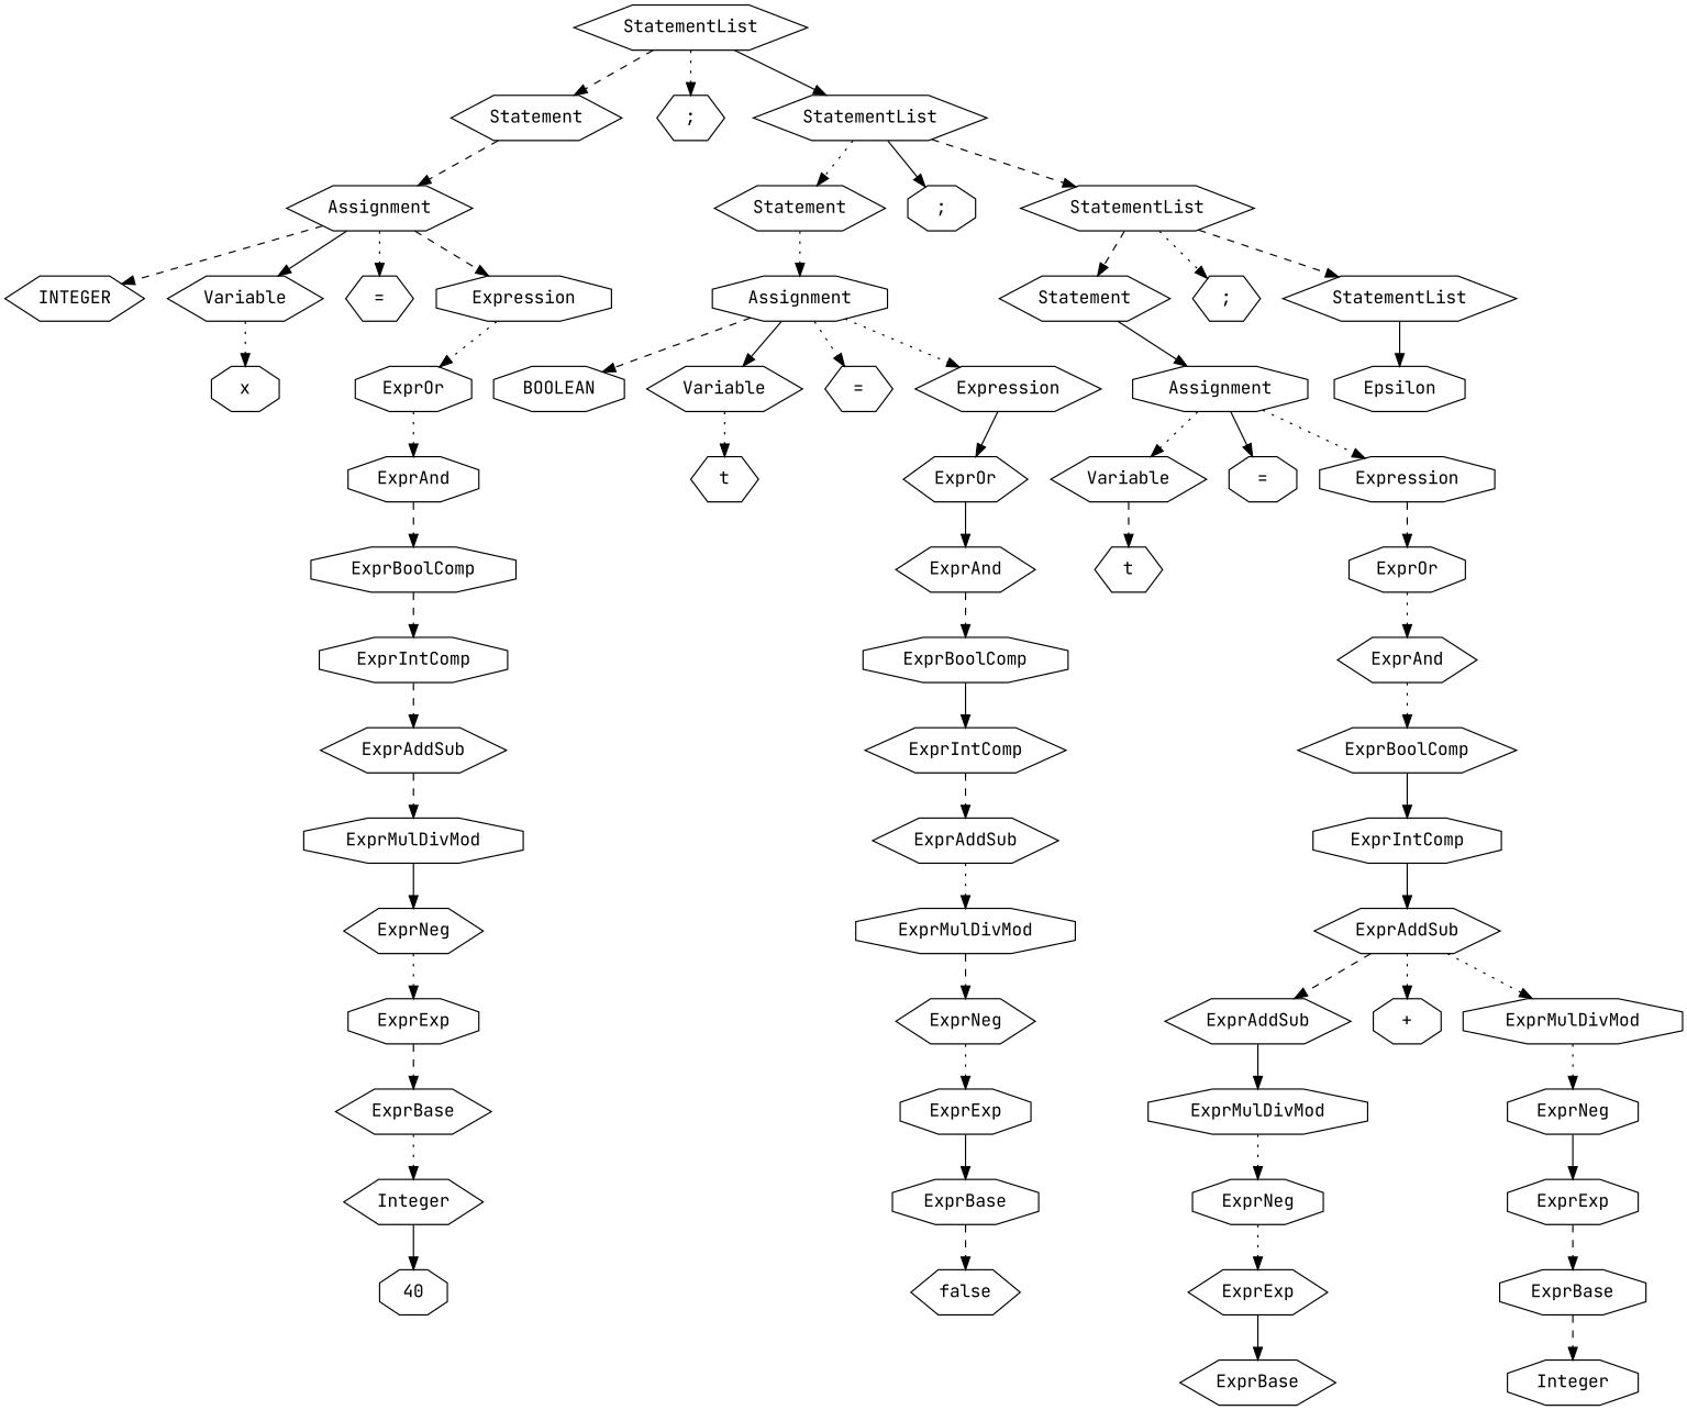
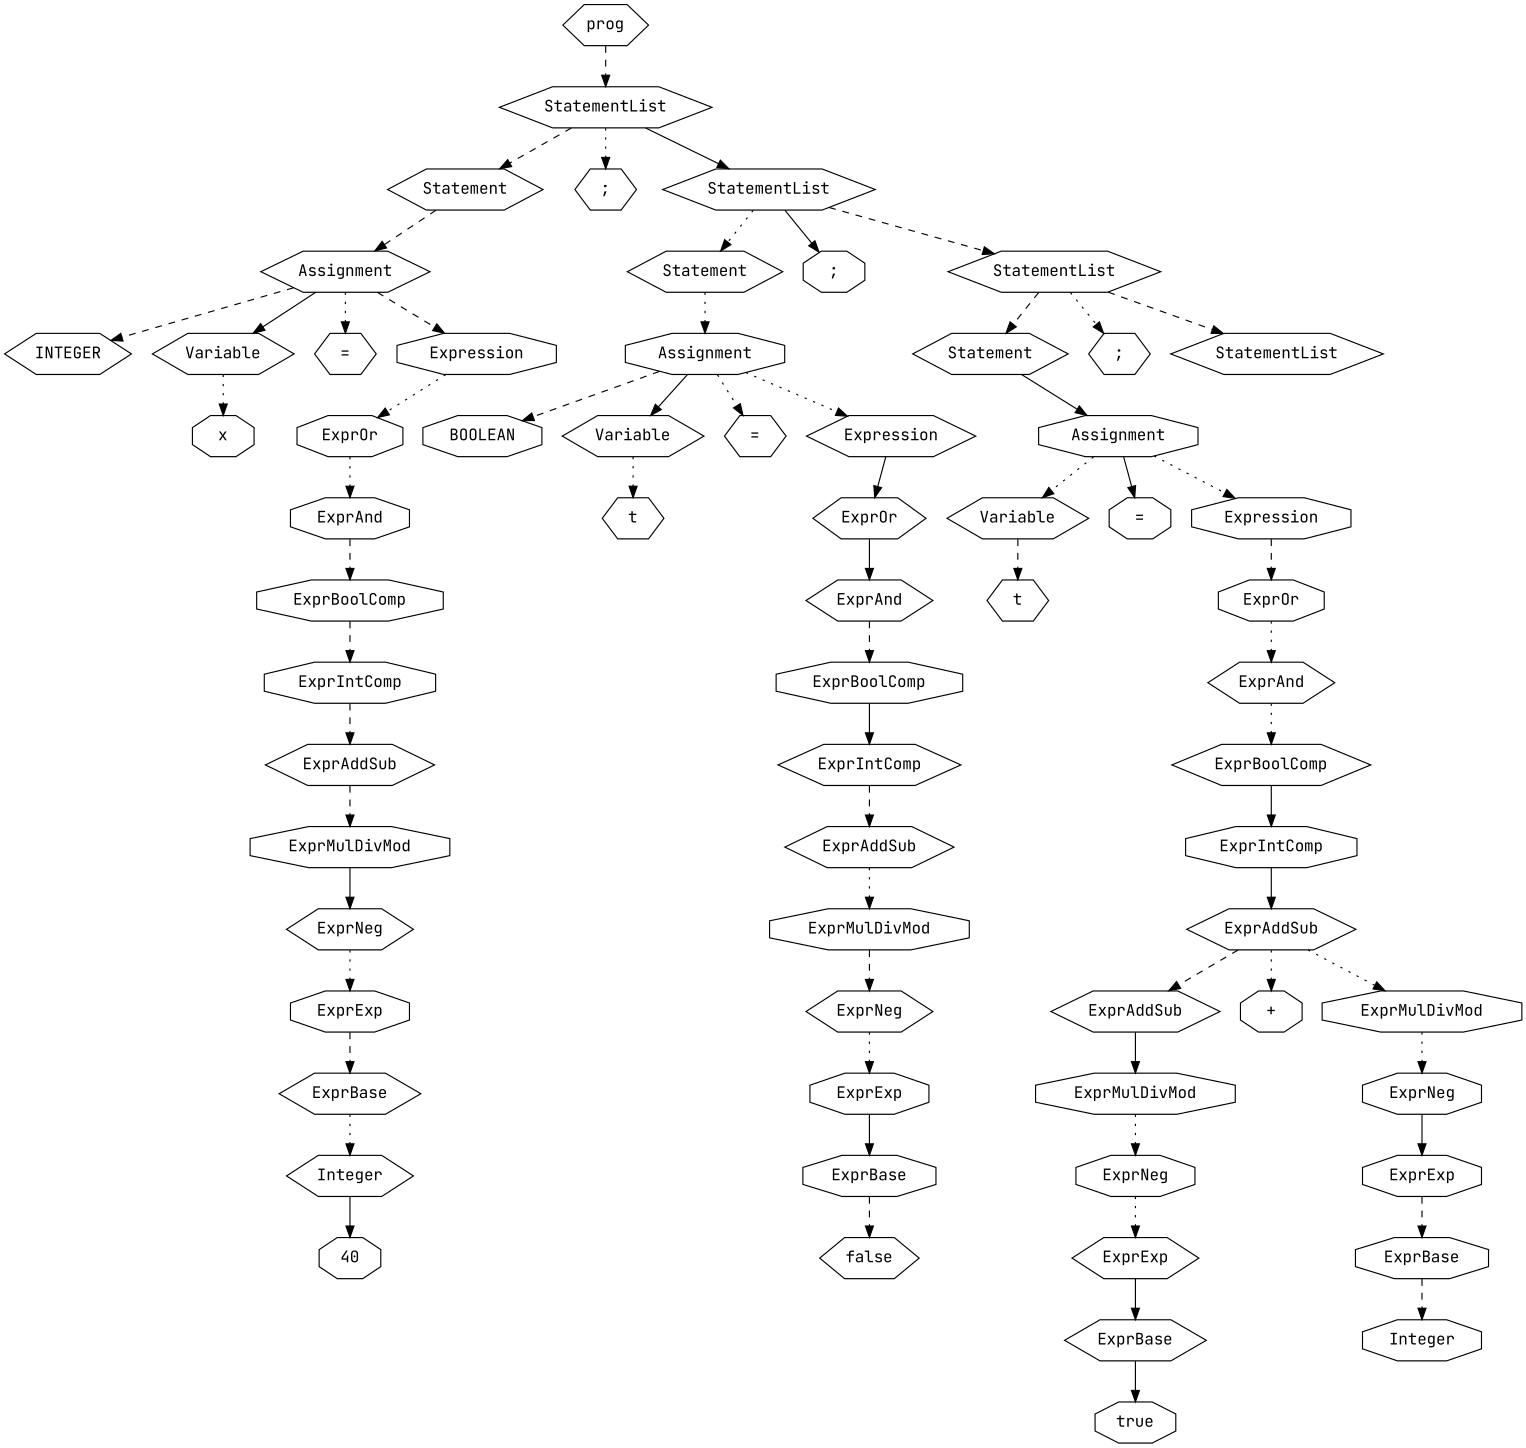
  digraph {
    fontname="JetBrains Mono"
    node [fontname="JetBrains Mono" shape=hexagon]
    edge [fontname="JetBrains Mono" style=dotted]
+   n1 [label=prog]
    n2 [label=StatementList]
    n3 [label=Statement]
    n4 [label=";"]
    n5 [label=StatementList]
    n6 [label=Assignment]
    n7 [label=Statement]
    n8 [label=";" shape=octagon]
    n9 [label=StatementList]
    n10 [label=INTEGER]
    n11 [label=Variable]
    n12 [label="="]
    n13 [label=Expression shape=octagon]
    n14 [label=x shape=octagon]
    n15 [label=ExprOr shape=octagon]
    n16 [label=ExprAnd shape=octagon]
    n17 [label=ExprBoolComp shape=octagon]
    n18 [label=ExprIntComp shape=octagon]
    n19 [label=ExprAddSub]
    n20 [label=ExprMulDivMod shape=octagon]
    n21 [label=ExprNeg]
    n22 [label=ExprExp shape=octagon]
    n23 [label=ExprBase]
    n24 [label=Integer]
    n25 [label=40 shape=octagon]
    n26 [label=Assignment shape=octagon]
    n27 [label=Statement]
    n28 [label=";"]
    n29 [label=StatementList]
    n30 [label=BOOLEAN shape=octagon]
    n31 [label=Variable]
    n32 [label="="]
    n33 [label=Expression]
    n34 [label=t]
    n35 [label=ExprOr]
    n36 [label=ExprAnd]
    n37 [label=ExprBoolComp shape=octagon]
    n38 [label=ExprIntComp]
    n39 [label=ExprAddSub]
    n40 [label=ExprMulDivMod shape=octagon]
    n41 [label=ExprNeg]
    n42 [label=ExprExp shape=octagon]
    n43 [label=ExprBase shape=octagon]
    n44 [label=false]
    n45 [label=Assignment shape=octagon]
-   n46 [label=Epsilon shape=octagon]
    n47 [label=Variable]
    n48 [label="=" shape=octagon]
    n49 [label=Expression shape=octagon]
    n50 [label=t]
    n51 [label=ExprOr shape=octagon]
    n52 [label=ExprAnd]
    n53 [label=ExprBoolComp]
    n54 [label=ExprIntComp shape=octagon]
    n55 [label=ExprAddSub]
    n56 [label=ExprAddSub]
    n57 [label="+" shape=octagon]
    n58 [label=ExprMulDivMod shape=octagon]
    n59 [label=ExprMulDivMod shape=octagon]
    n60 [label=ExprNeg shape=octagon]
    n61 [label=ExprNeg shape=octagon]
    n62 [label=ExprExp]
    n63 [label=ExprBase]
+   n64 [label=true shape=octagon]
    n65 [label=ExprExp shape=octagon]
    n66 [label=ExprBase shape=octagon]
    n67 [label=Integer shape=octagon]
+   n1 -> n2 [style=dashed]
    n2 -> n3 [style=dashed]
    n2 -> n4
    n2 -> n5 [style=solid]
    n3 -> n6 [style=dashed]
    n5 -> n7
    n5 -> n8 [style=solid]
    n5 -> n9 [style=dashed]
    n6 -> n10 [style=dashed]
    n6 -> n11 [style=solid]
    n6 -> n12
    n6 -> n13 [style=dashed]
    n7 -> n26
    n9 -> n27 [style=dashed]
    n9 -> n28
    n9 -> n29 [style=dashed]
    n11 -> n14
    n13 -> n15
    n15 -> n16
    n16 -> n17 [style=dashed]
    n17 -> n18 [style=dashed]
    n18 -> n19 [style=dashed]
    n19 -> n20 [style=dashed]
    n20 -> n21 [style=solid]
    n21 -> n22
    n22 -> n23 [style=dashed]
    n23 -> n24
    n24 -> n25 [style=solid]
    n26 -> n30 [style=dashed]
    n26 -> n31 [style=solid]
    n26 -> n32
    n26 -> n33
    n27 -> n45 [style=solid]
-   n29 -> n46 [style=solid]
    n31 -> n34
    n33 -> n35 [style=solid]
    n35 -> n36 [style=solid]
    n36 -> n37 [style=dashed]
    n37 -> n38 [style=solid]
    n38 -> n39 [style=dashed]
    n39 -> n40
    n40 -> n41 [style=dashed]
    n41 -> n42
    n42 -> n43 [style=solid]
    n43 -> n44 [style=dashed]
    n45 -> n47
    n45 -> n48 [style=solid]
    n45 -> n49
    n47 -> n50 [style=dashed]
    n49 -> n51 [style=dashed]
    n51 -> n52
    n52 -> n53
    n53 -> n54 [style=solid]
    n54 -> n55 [style=solid]
    n55 -> n56 [style=dashed]
    n55 -> n57
    n55 -> n58
    n56 -> n59 [style=solid]
    n58 -> n60
    n59 -> n61
    n60 -> n65 [style=solid]
    n61 -> n62
    n62 -> n63 [style=solid]
+   n63 -> n64 [style=solid]
    n65 -> n66 [style=dashed]
    n66 -> n67 [style=dashed]
  }
